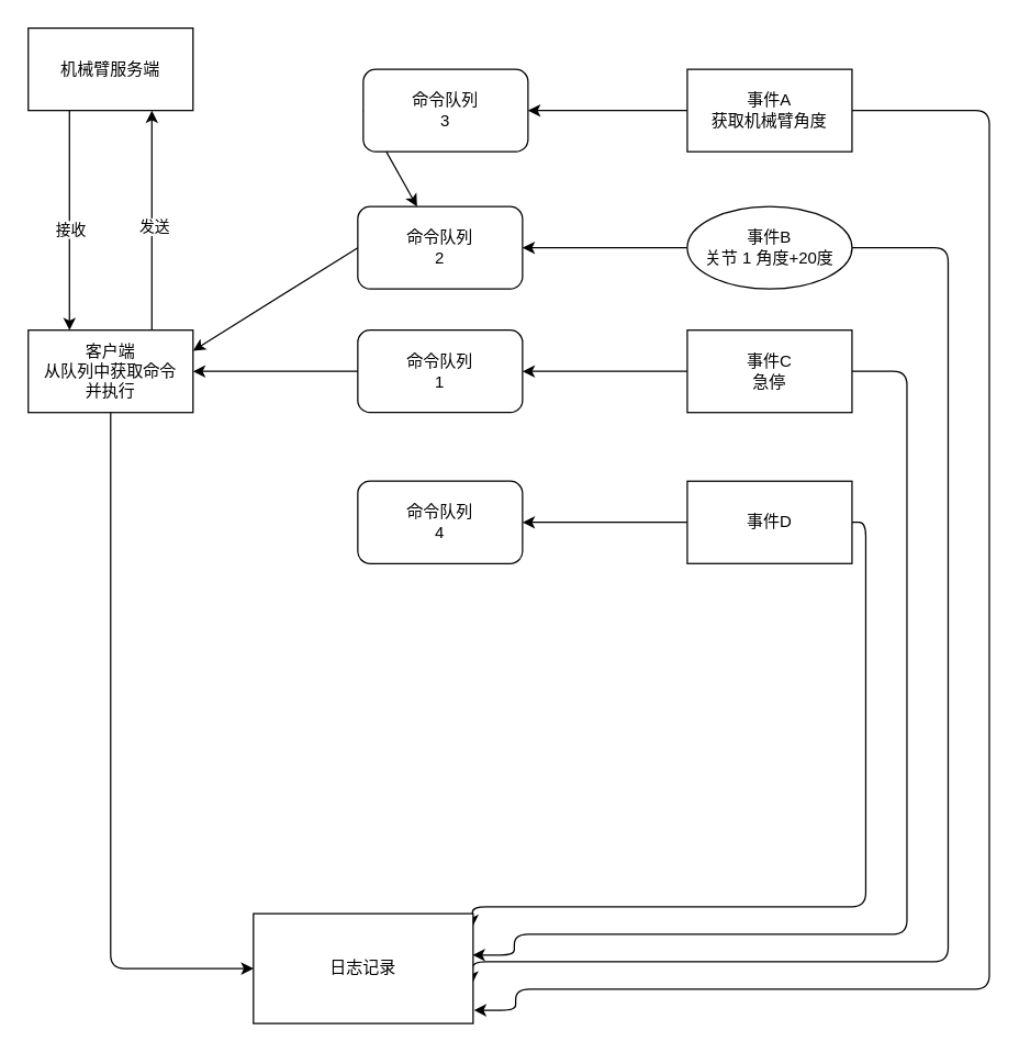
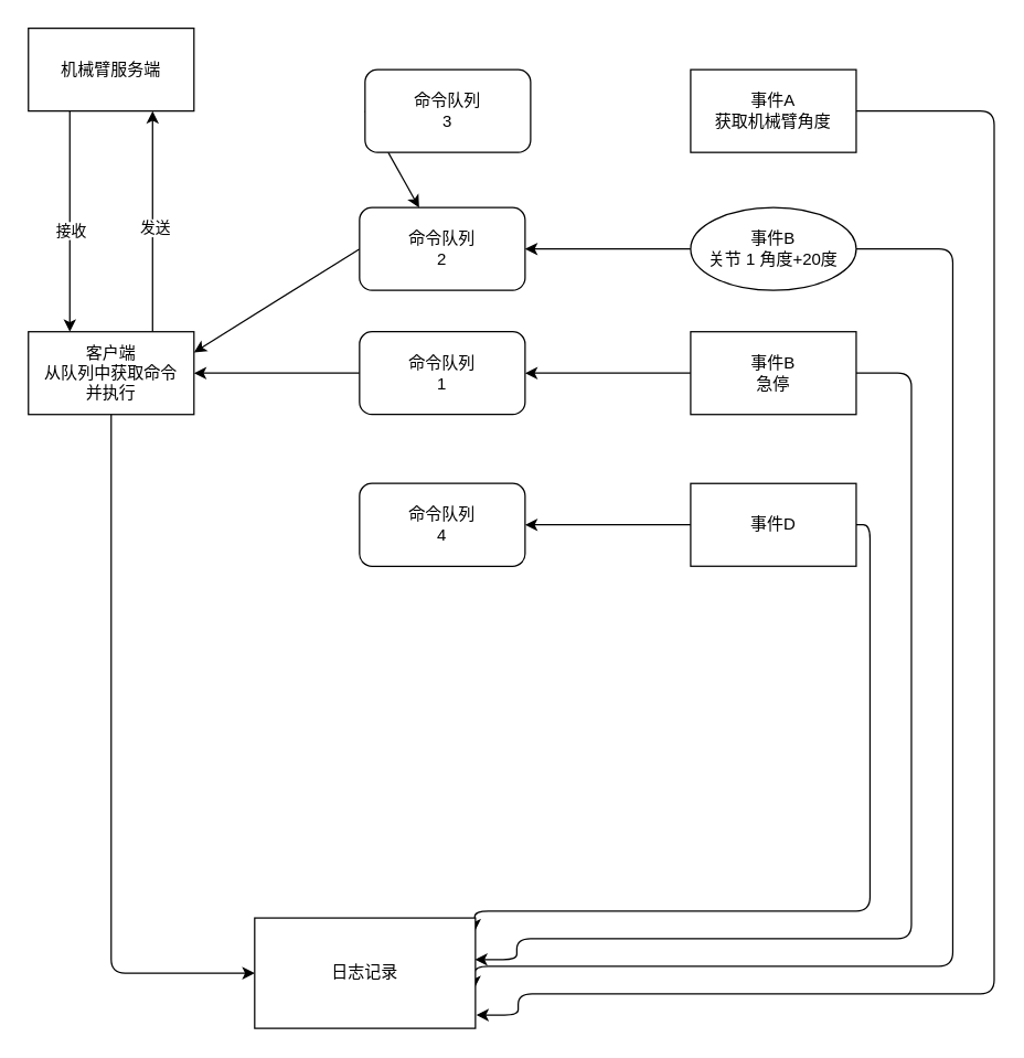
  <mxCell id="0" />
  <mxCell id="1" parent="0" />
  <mxCell id="2" style="edgeStyle=none;html=1;exitX=0.25;exitY=1;exitDx=0;exitDy=0;entryX=0.25;entryY=0;entryDx=0;entryDy=0;" parent="1" source="4" target="8" edge="1"><mxGeometry relative="1" as="geometry" /></mxCell>
  <mxCell id="3" value="接收" style="edgeLabel;html=1;align=center;verticalAlign=middle;resizable=0;points=[];" parent="2" vertex="1" connectable="0"><mxGeometry x="0.074" relative="1" as="geometry"><mxPoint as="offset" /></mxGeometry></mxCell>
  <mxCell id="4" value="机械臂服务端" style="rounded=0;whiteSpace=wrap;html=1;" parent="1" vertex="1"><mxGeometry x="20" y="20" width="120" height="60" as="geometry" /></mxCell>
  <mxCell id="5" style="edgeStyle=none;html=1;exitX=0.75;exitY=0;exitDx=0;exitDy=0;entryX=0.75;entryY=1;entryDx=0;entryDy=0;" parent="1" source="8" target="4" edge="1"><mxGeometry relative="1" as="geometry" /></mxCell>
  <mxCell id="6" value="发送" style="edgeLabel;html=1;align=center;verticalAlign=middle;resizable=0;points=[];" parent="5" vertex="1" connectable="0"><mxGeometry x="-0.051" y="-1" relative="1" as="geometry"><mxPoint as="offset" /></mxGeometry></mxCell>
  <mxCell id="7" style="edgeStyle=orthogonalEdgeStyle;html=1;exitX=0.5;exitY=1;exitDx=0;exitDy=0;entryX=0;entryY=0.5;entryDx=0;entryDy=0;" parent="1" source="8" target="23" edge="1"><mxGeometry relative="1" as="geometry" /></mxCell>
  <mxCell id="8" value="客户端&lt;br&gt;从队列中获取命令&lt;br&gt;并执行" style="rounded=0;whiteSpace=wrap;html=1;" parent="1" vertex="1"><mxGeometry x="20" y="240" width="120" height="60" as="geometry" /></mxCell>
  <mxCell id="9" style="edgeStyle=orthogonalEdgeStyle;html=1;exitX=1;exitY=0.5;exitDx=0;exitDy=0;entryX=1.004;entryY=0.88;entryDx=0;entryDy=0;entryPerimeter=0;" parent="1" source="11" target="23" edge="1"><mxGeometry relative="1" as="geometry"><Array as="points"><mxPoint x="720" y="80" /><mxPoint x="720" y="720" /><mxPoint x="375" y="720" /></Array></mxGeometry></mxCell>
- <mxCell id="10" style="edgeStyle=none;html=1;exitX=0;exitY=0.5;exitDx=0;exitDy=0;entryX=1;entryY=0.5;entryDx=0;entryDy=0;" parent="1" source="11" target="27" edge="1"><mxGeometry relative="1" as="geometry" /></mxCell>
  <mxCell id="11" value="事件A&lt;br&gt;获取机械臂角度" style="rounded=0;whiteSpace=wrap;html=1;" parent="1" vertex="1"><mxGeometry x="500" y="50" width="120" height="60" as="geometry" /></mxCell>
  <mxCell id="12" style="edgeStyle=none;html=1;exitX=0;exitY=0.5;exitDx=0;exitDy=0;entryX=1;entryY=0.5;entryDx=0;entryDy=0;" parent="1" source="13" target="8" edge="1"><mxGeometry relative="1" as="geometry" /></mxCell>
  <mxCell id="13" value="命令队列&lt;br&gt;1" style="rounded=1;whiteSpace=wrap;html=1;rotation=0;" parent="1" vertex="1"><mxGeometry x="260" y="240" width="120" height="60" as="geometry" /></mxCell>
  <mxCell id="14" style="edgeStyle=orthogonalEdgeStyle;html=1;exitX=1;exitY=0.5;exitDx=0;exitDy=0;entryX=0.996;entryY=0.637;entryDx=0;entryDy=0;entryPerimeter=0;" parent="1" source="16" target="23" edge="1"><mxGeometry relative="1" as="geometry"><Array as="points"><mxPoint x="690" y="180" /><mxPoint x="690" y="700" /></Array></mxGeometry></mxCell>
  <mxCell id="15" style="edgeStyle=none;html=1;exitX=0;exitY=0.5;exitDx=0;exitDy=0;entryX=1;entryY=0.5;entryDx=0;entryDy=0;" parent="1" source="16" target="25" edge="1"><mxGeometry relative="1" as="geometry" /></mxCell>
  <mxCell id="16" value="事件B&lt;br&gt;关节 1 角度+20度" style="ellipse;whiteSpace=wrap;html=1;" parent="1" vertex="1"><mxGeometry x="500" y="150" width="120" height="60" as="geometry" /></mxCell>
  <mxCell id="17" style="edgeStyle=orthogonalEdgeStyle;html=1;exitX=1;exitY=0.5;exitDx=0;exitDy=0;entryX=0.998;entryY=0.377;entryDx=0;entryDy=0;entryPerimeter=0;" parent="1" source="19" target="23" edge="1"><mxGeometry relative="1" as="geometry"><Array as="points"><mxPoint x="660" y="270" /><mxPoint x="660" y="680" /><mxPoint x="374" y="680" /></Array></mxGeometry></mxCell>
  <mxCell id="18" style="edgeStyle=none;html=1;exitX=0;exitY=0.5;exitDx=0;exitDy=0;entryX=1;entryY=0.5;entryDx=0;entryDy=0;" parent="1" source="19" target="13" edge="1"><mxGeometry relative="1" as="geometry" /></mxCell>
- <mxCell id="19" value="事件C&lt;br&gt;急停" style="rounded=0;whiteSpace=wrap;html=1;" parent="1" vertex="1"><mxGeometry x="500" y="240" width="120" height="60" as="geometry" /></mxCell>
+ <mxCell id="19" value="事件B&lt;br&gt;急停" style="rounded=0;whiteSpace=wrap;html=1;" parent="1" vertex="1"><mxGeometry x="500" y="240" width="120" height="60" as="geometry" /></mxCell>
  <mxCell id="20" style="edgeStyle=orthogonalEdgeStyle;html=1;exitX=1;exitY=0.5;exitDx=0;exitDy=0;entryX=0.997;entryY=0.122;entryDx=0;entryDy=0;entryPerimeter=0;" parent="1" source="22" target="23" edge="1"><mxGeometry relative="1" as="geometry"><mxPoint x="380" y="660" as="targetPoint" /><Array as="points"><mxPoint x="630" y="380" /><mxPoint x="630" y="660" /></Array></mxGeometry></mxCell>
  <mxCell id="21" style="edgeStyle=none;html=1;exitX=0;exitY=0.5;exitDx=0;exitDy=0;entryX=1;entryY=0.5;entryDx=0;entryDy=0;" parent="1" source="22" target="28" edge="1"><mxGeometry relative="1" as="geometry" /></mxCell>
  <mxCell id="22" value="事件D" style="rounded=0;whiteSpace=wrap;html=1;" parent="1" vertex="1"><mxGeometry x="500" y="350" width="120" height="60" as="geometry" /></mxCell>
  <mxCell id="23" value="日志记录&lt;br&gt;" style="rounded=0;whiteSpace=wrap;html=1;" parent="1" vertex="1"><mxGeometry x="184" y="665" width="160" height="80" as="geometry" /></mxCell>
  <mxCell id="24" style="edgeStyle=none;html=1;exitX=0;exitY=0.5;exitDx=0;exitDy=0;entryX=1;entryY=0.25;entryDx=0;entryDy=0;" parent="1" source="25" target="8" edge="1"><mxGeometry relative="1" as="geometry" /></mxCell>
  <mxCell id="25" value="命令队列&lt;br&gt;2" style="rounded=1;whiteSpace=wrap;html=1;rotation=0;" parent="1" vertex="1"><mxGeometry x="260" y="150" width="120" height="60" as="geometry" /></mxCell>
  <mxCell id="26" style="edgeStyle=none;html=1;exitX=0;exitY=0.5;exitDx=0;exitDy=0;" parent="1" source="27" target="25" edge="1"><mxGeometry relative="1" as="geometry" /></mxCell>
  <mxCell id="27" value="命令队列&lt;br&gt;3" style="rounded=1;whiteSpace=wrap;html=1;rotation=0;" parent="1" vertex="1"><mxGeometry x="264" y="50" width="120" height="60" as="geometry" /></mxCell>
  <mxCell id="28" value="命令队列&lt;br&gt;4" style="rounded=1;whiteSpace=wrap;html=1;rotation=0;" parent="1" vertex="1"><mxGeometry x="260" y="350" width="120" height="60" as="geometry" /></mxCell>
